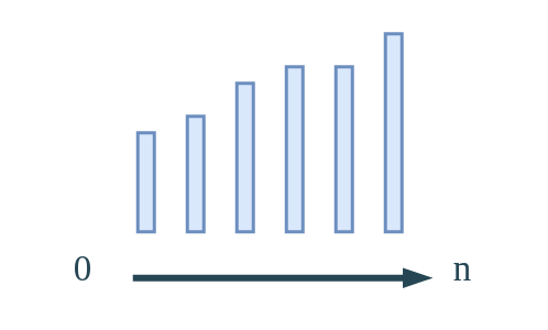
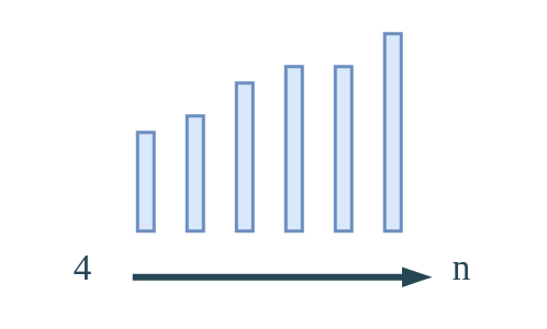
  <mxCell id="0" />
  <mxCell id="1" parent="0" />
  <mxCell id="2" value="" style="endArrow=blockThin;html=1;rounded=1;shadow=0;strokeColor=#264653;strokeWidth=4;fontFamily=Ubuntu;fontSize=22;fontColor=#264653;fontStyle=0;fillColor=#264653;endFill=1;" parent="1" edge="1"><mxGeometry width="50" height="50" relative="1" as="geometry"><mxPoint x="80" y="168" as="sourcePoint" /><mxPoint x="260" y="168" as="targetPoint" /></mxGeometry></mxCell>
- <mxCell id="3" value="0" style="text;html=1;align=center;verticalAlign=middle;whiteSpace=wrap;rounded=0;fontFamily=Ubuntu;fontSize=22;fontColor=#264653;fontStyle=0;" parent="1" vertex="1"><mxGeometry x="20" y="148" width="60" height="30" as="geometry" /></mxCell>
+ <mxCell id="3" value="4" style="text;html=1;align=center;verticalAlign=middle;whiteSpace=wrap;rounded=0;fontFamily=Ubuntu;fontSize=22;fontColor=#264653;fontStyle=0;" parent="1" vertex="1"><mxGeometry x="20" y="148" width="60" height="30" as="geometry" /></mxCell>
  <mxCell id="4" value="n" style="text;html=1;align=center;verticalAlign=middle;whiteSpace=wrap;rounded=0;fontFamily=Ubuntu;fontSize=22;fontColor=#264653;fontStyle=0;" parent="1" vertex="1"><mxGeometry x="250" y="148" width="60" height="30" as="geometry" /></mxCell>
  <mxCell id="5" value="" style="group" vertex="1" connectable="0" parent="1"><mxGeometry x="83" y="20" width="160" height="120" as="geometry" /></mxCell>
  <mxCell id="6" value="" style="rounded=0;whiteSpace=wrap;html=1;shadow=0;strokeColor=#6c8ebf;strokeWidth=2;fontFamily=Ubuntu;fontSize=22;fontColor=#264653;fontStyle=0;fillColor=#dae8fc;" vertex="1" parent="5"><mxGeometry y="60" width="10" height="60" as="geometry" /></mxCell>
  <mxCell id="7" value="" style="rounded=0;whiteSpace=wrap;html=1;shadow=0;strokeColor=#6c8ebf;strokeWidth=2;fontFamily=Ubuntu;fontSize=22;fontColor=#264653;fontStyle=0;fillColor=#dae8fc;" vertex="1" parent="5"><mxGeometry x="30" y="50" width="10" height="70" as="geometry" /></mxCell>
  <mxCell id="8" value="" style="rounded=0;whiteSpace=wrap;html=1;shadow=0;strokeColor=#6c8ebf;strokeWidth=2;fontFamily=Ubuntu;fontSize=22;fontColor=#264653;fontStyle=0;fillColor=#dae8fc;" vertex="1" parent="5"><mxGeometry x="60" y="30" width="10" height="90" as="geometry" /></mxCell>
  <mxCell id="9" value="" style="rounded=0;whiteSpace=wrap;html=1;shadow=0;strokeColor=#6c8ebf;strokeWidth=2;fontFamily=Ubuntu;fontSize=22;fontColor=#264653;fontStyle=0;fillColor=#dae8fc;" vertex="1" parent="5"><mxGeometry x="90" y="20" width="10" height="100" as="geometry" /></mxCell>
  <mxCell id="10" value="" style="rounded=0;whiteSpace=wrap;html=1;shadow=0;strokeColor=#6c8ebf;strokeWidth=2;fontFamily=Ubuntu;fontSize=22;fontColor=#264653;fontStyle=0;fillColor=#dae8fc;" vertex="1" parent="5"><mxGeometry x="120" y="20" width="10" height="100" as="geometry" /></mxCell>
  <mxCell id="11" value="" style="rounded=0;whiteSpace=wrap;html=1;shadow=0;strokeColor=#6c8ebf;strokeWidth=2;fontFamily=Ubuntu;fontSize=22;fontColor=#264653;fontStyle=0;fillColor=#dae8fc;" vertex="1" parent="5"><mxGeometry x="150" width="10" height="120" as="geometry" /></mxCell>
